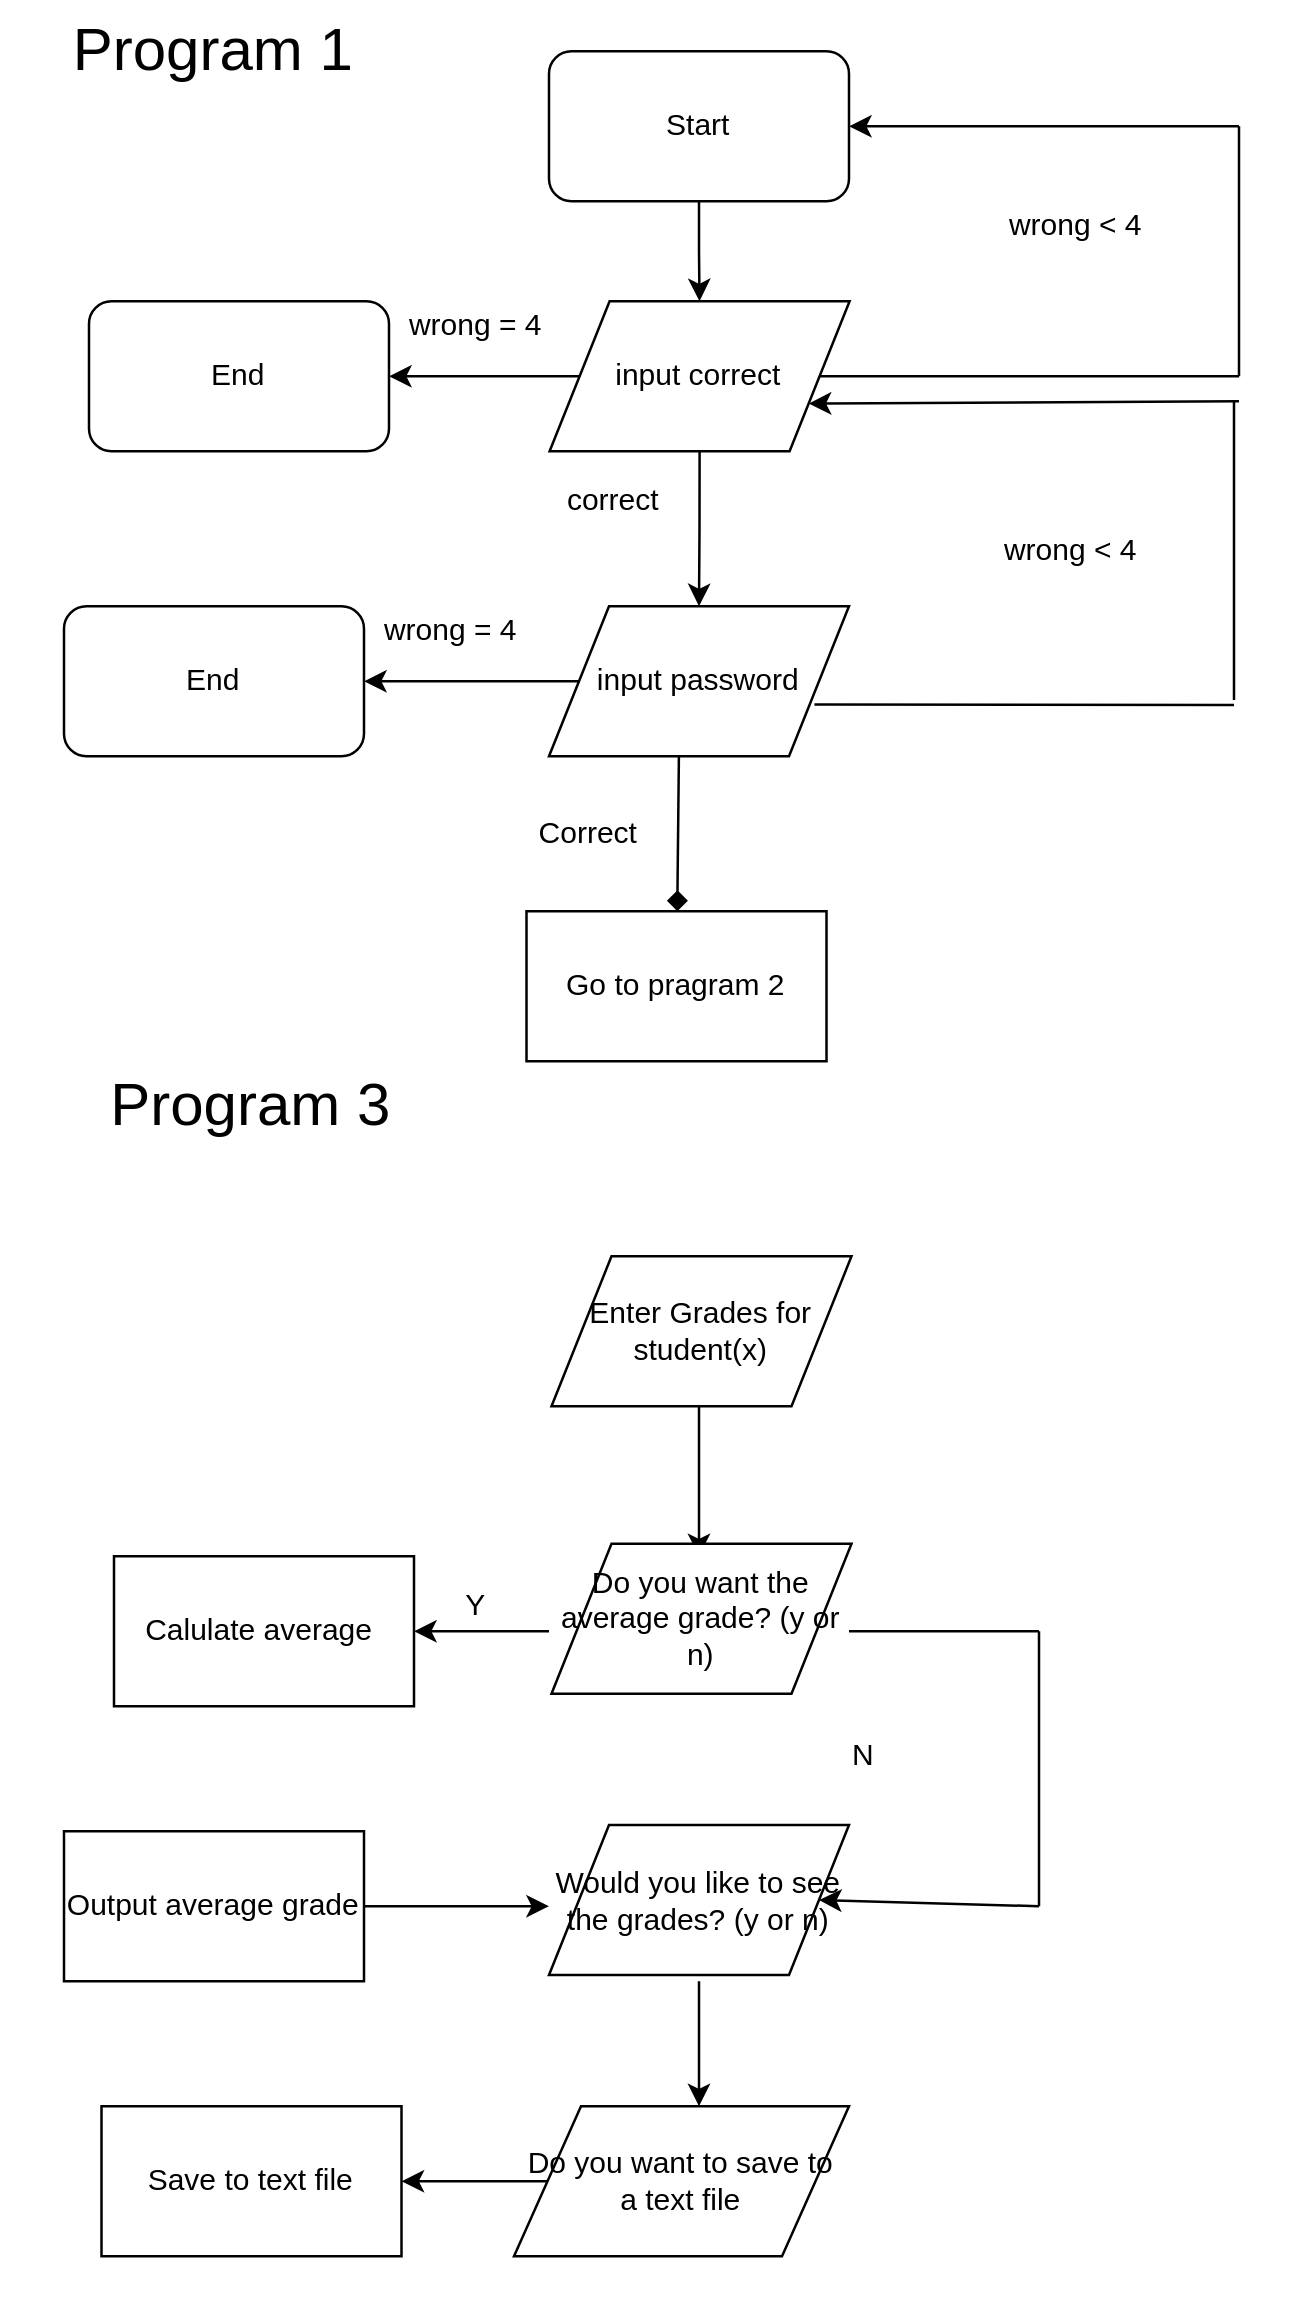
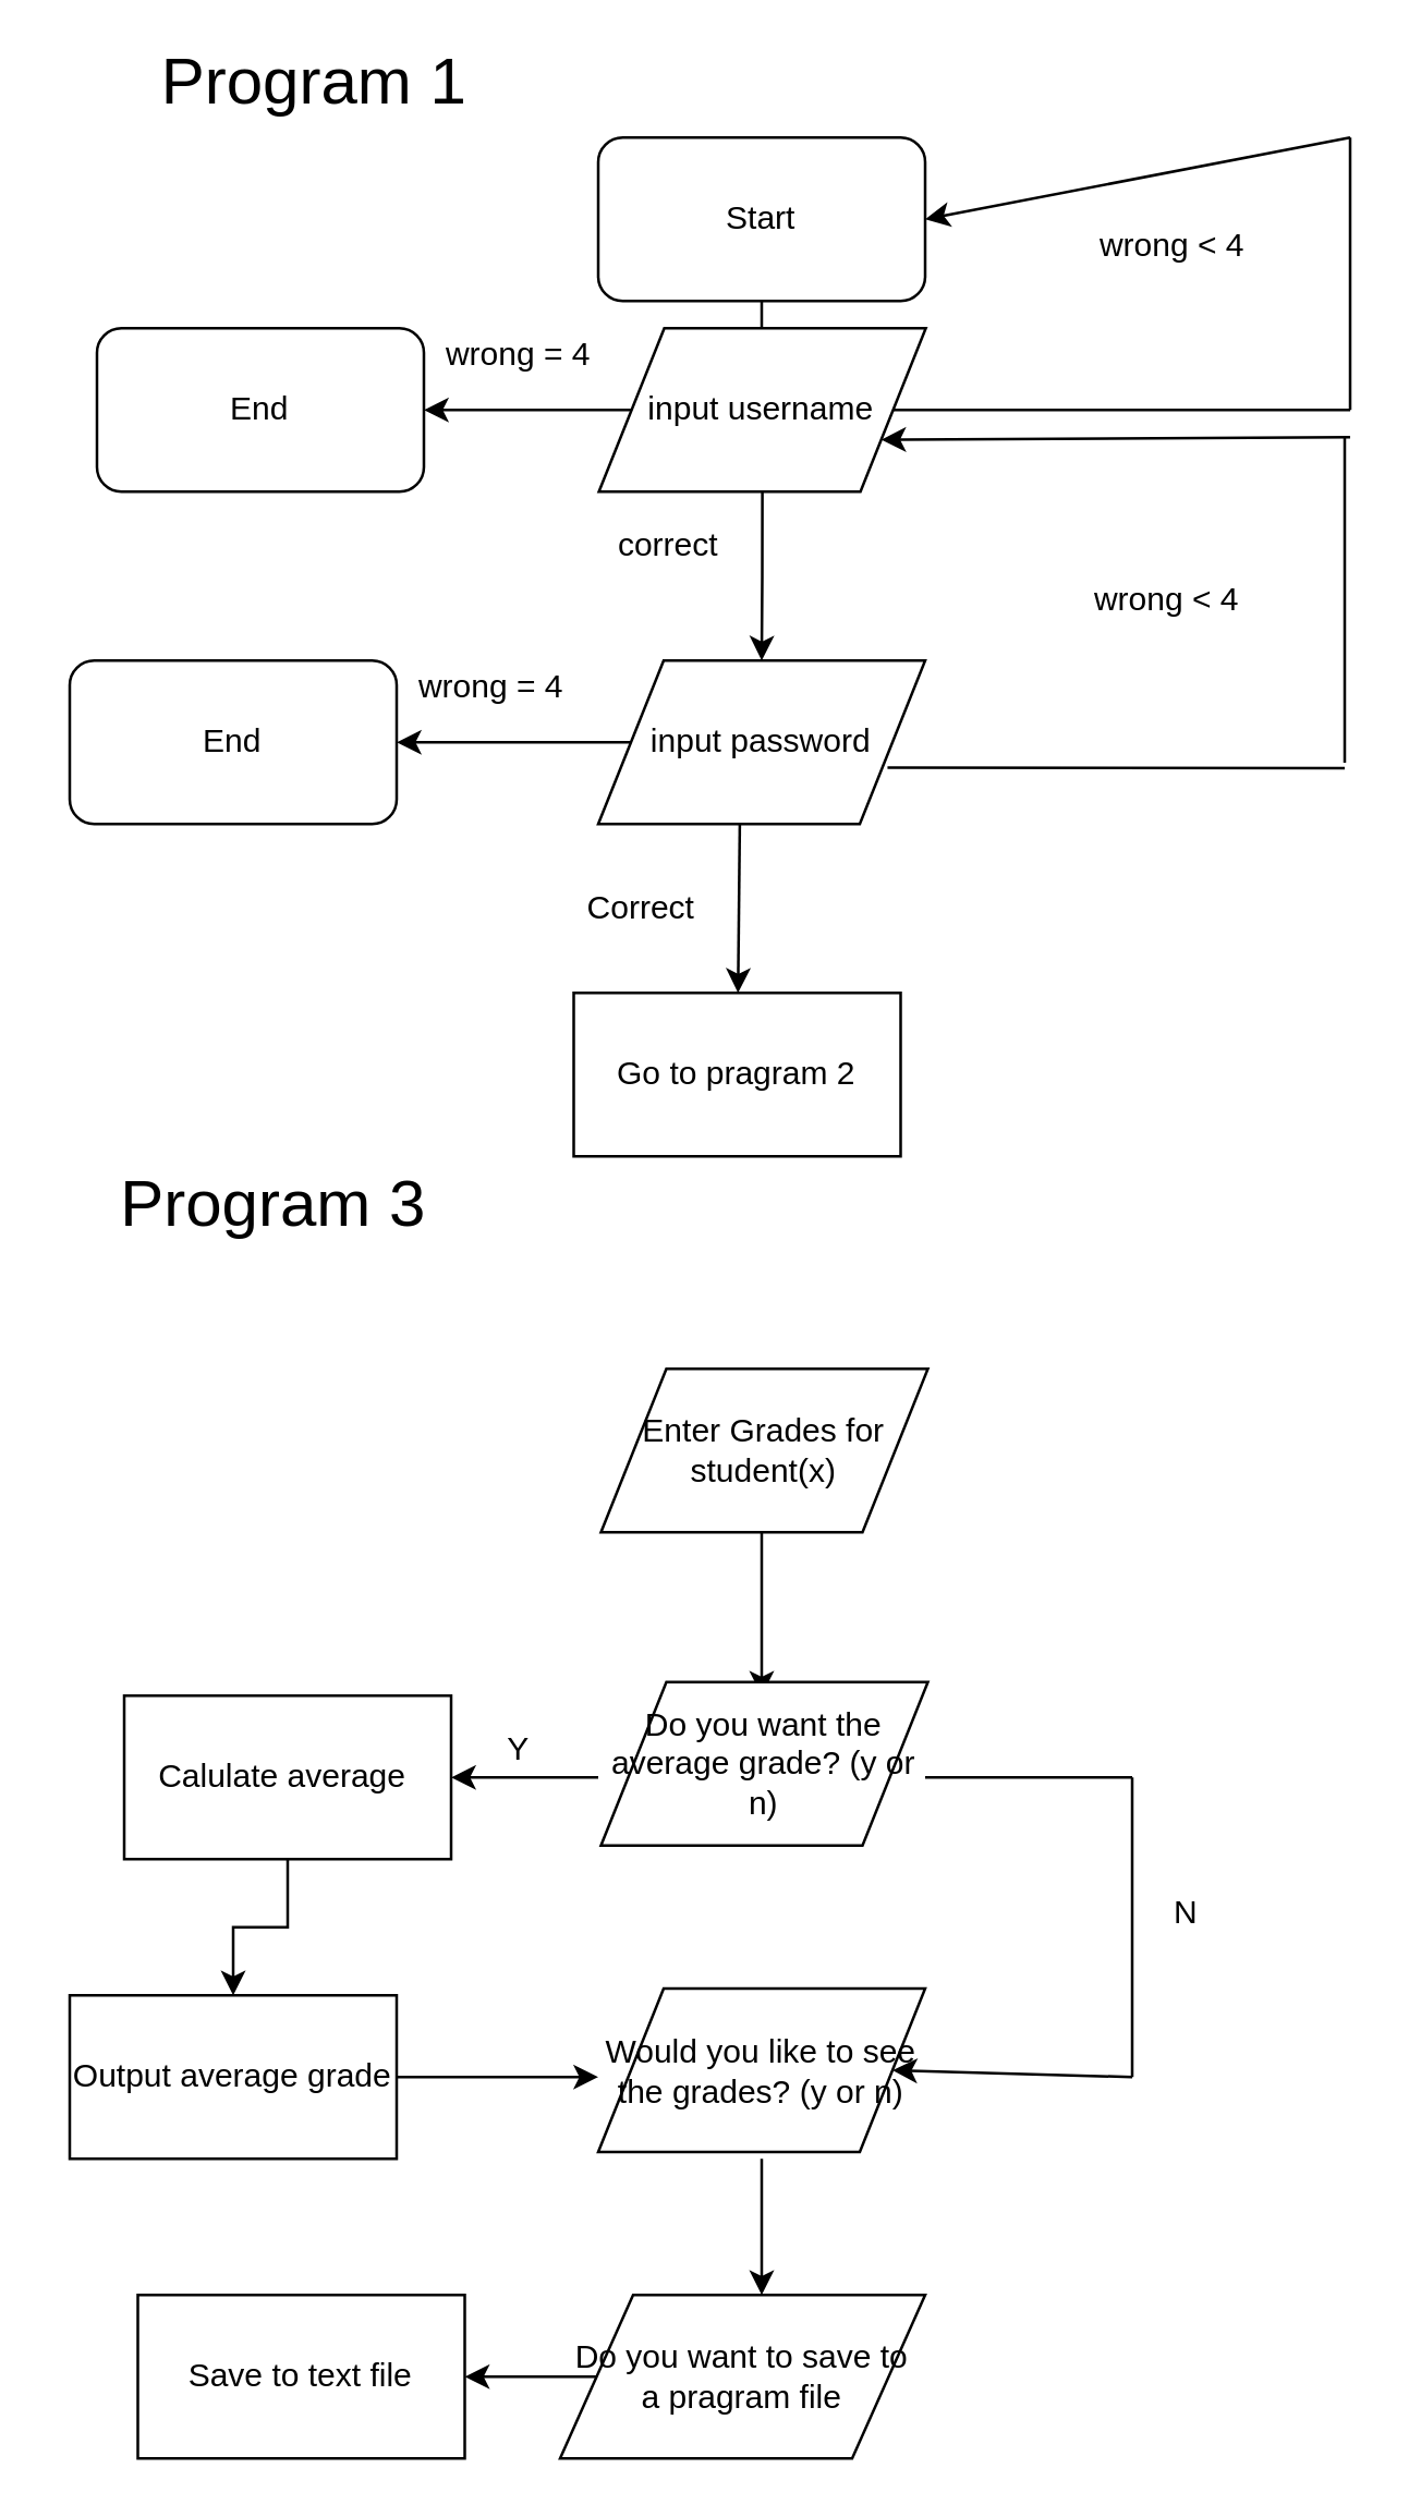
  <mxCell id="0" />
  <mxCell id="1" parent="0" />
  <mxCell id="2" style="edgeStyle=orthogonalEdgeStyle;rounded=0;orthogonalLoop=1;jettySize=auto;html=1;exitX=0.5;exitY=1;exitDx=0;exitDy=0;" parent="1" source="3" target="5" edge="1"><mxGeometry relative="1" as="geometry"><mxPoint x="279.235" y="150" as="targetPoint" /></mxGeometry></mxCell>
- <mxCell id="3" value="Start&lt;br&gt;" style="rounded=1;whiteSpace=wrap;html=1;" parent="1" vertex="1"><mxGeometry x="219" y="20" width="120" height="60" as="geometry" /></mxCell>
+ <mxCell id="3" value="Start&lt;br&gt;" style="rounded=1;whiteSpace=wrap;html=1;" parent="1" vertex="1"><mxGeometry x="219" y="50" width="120" height="60" as="geometry" /></mxCell>
  <mxCell id="4" style="edgeStyle=orthogonalEdgeStyle;rounded=0;orthogonalLoop=1;jettySize=auto;html=1;exitX=0.5;exitY=1;exitDx=0;exitDy=0;entryX=0.5;entryY=0;entryDx=0;entryDy=0;" parent="1" source="5" target="15" edge="1"><mxGeometry relative="1" as="geometry" /></mxCell>
- <mxCell id="5" value="input correct" style="shape=parallelogram;perimeter=parallelogramPerimeter;whiteSpace=wrap;html=1;" parent="1" vertex="1"><mxGeometry x="219.235" y="120" width="120" height="60" as="geometry" /></mxCell>
+ <mxCell id="5" value="input username" style="shape=parallelogram;perimeter=parallelogramPerimeter;whiteSpace=wrap;html=1;" parent="1" vertex="1"><mxGeometry x="219.235" y="120" width="120" height="60" as="geometry" /></mxCell>
  <mxCell id="6" value="" style="endArrow=none;html=1;exitX=1;exitY=0.5;exitDx=0;exitDy=0;" parent="1" source="5" edge="1"><mxGeometry width="50" height="50" relative="1" as="geometry"><mxPoint x="215" y="250" as="sourcePoint" /><mxPoint x="495" y="150" as="targetPoint" /></mxGeometry></mxCell>
  <mxCell id="7" value="" style="endArrow=none;html=1;" parent="1" edge="1"><mxGeometry width="50" height="50" relative="1" as="geometry"><mxPoint x="495" y="150" as="sourcePoint" /><mxPoint x="495" y="50" as="targetPoint" /></mxGeometry></mxCell>
  <mxCell id="8" value="" style="endArrow=classic;html=1;entryX=1;entryY=0.5;entryDx=0;entryDy=0;" parent="1" target="3" edge="1"><mxGeometry width="50" height="50" relative="1" as="geometry"><mxPoint x="495" y="50" as="sourcePoint" /><mxPoint x="265" y="200" as="targetPoint" /></mxGeometry></mxCell>
  <mxCell id="9" value="wrong &amp;lt; 4" style="text;html=1;strokeColor=none;fillColor=none;align=center;verticalAlign=middle;whiteSpace=wrap;rounded=0;" parent="1" vertex="1"><mxGeometry x="395" y="80" width="70" height="20" as="geometry" /></mxCell>
  <mxCell id="10" value="" style="endArrow=classic;html=1;exitX=0;exitY=0.5;exitDx=0;exitDy=0;" parent="1" source="5" target="11" edge="1"><mxGeometry width="50" height="50" relative="1" as="geometry"><mxPoint x="215" y="250" as="sourcePoint" /><mxPoint x="95" y="150" as="targetPoint" /></mxGeometry></mxCell>
  <mxCell id="11" value="End" style="rounded=1;whiteSpace=wrap;html=1;" parent="1" vertex="1"><mxGeometry x="35" y="120" width="120" height="60" as="geometry" /></mxCell>
  <mxCell id="12" value="wrong = 4" style="text;html=1;strokeColor=none;fillColor=none;align=center;verticalAlign=middle;whiteSpace=wrap;rounded=0;" parent="1" vertex="1"><mxGeometry x="155" y="120" width="70" height="20" as="geometry" /></mxCell>
  <mxCell id="13" value="correct" style="text;html=1;strokeColor=none;fillColor=none;align=center;verticalAlign=middle;whiteSpace=wrap;rounded=0;" parent="1" vertex="1"><mxGeometry x="224.941" y="190" width="40" height="20" as="geometry" /></mxCell>
  <mxCell id="14" style="edgeStyle=orthogonalEdgeStyle;rounded=0;orthogonalLoop=1;jettySize=auto;html=1;exitX=0;exitY=0.5;exitDx=0;exitDy=0;entryX=1;entryY=0.5;entryDx=0;entryDy=0;" parent="1" source="15" target="20" edge="1"><mxGeometry relative="1" as="geometry" /></mxCell>
  <mxCell id="15" value="input password" style="shape=parallelogram;perimeter=parallelogramPerimeter;whiteSpace=wrap;html=1;" parent="1" vertex="1"><mxGeometry x="219" y="242" width="120" height="60" as="geometry" /></mxCell>
  <mxCell id="16" value="" style="endArrow=none;html=1;exitX=1;exitY=0.5;exitDx=0;exitDy=0;" parent="1" edge="1"><mxGeometry width="50" height="50" relative="1" as="geometry"><mxPoint x="325.176" y="281.324" as="sourcePoint" /><mxPoint x="493" y="281.5" as="targetPoint" /></mxGeometry></mxCell>
  <mxCell id="17" value="" style="endArrow=none;html=1;" parent="1" edge="1"><mxGeometry width="50" height="50" relative="1" as="geometry"><mxPoint x="493" y="279.5" as="sourcePoint" /><mxPoint x="493" y="159.5" as="targetPoint" /></mxGeometry></mxCell>
  <mxCell id="18" value="" style="endArrow=classic;html=1;entryX=1;entryY=0.75;entryDx=0;entryDy=0;" parent="1" target="5" edge="1"><mxGeometry width="50" height="50" relative="1" as="geometry"><mxPoint x="495" y="160" as="sourcePoint" /><mxPoint x="338.941" y="159.824" as="targetPoint" /></mxGeometry></mxCell>
  <mxCell id="19" value="wrong &amp;lt; 4" style="text;html=1;strokeColor=none;fillColor=none;align=center;verticalAlign=middle;whiteSpace=wrap;rounded=0;" parent="1" vertex="1"><mxGeometry x="393" y="209.5" width="70" height="20" as="geometry" /></mxCell>
  <mxCell id="20" value="End" style="rounded=1;whiteSpace=wrap;html=1;" parent="1" vertex="1"><mxGeometry x="25" y="242" width="120" height="60" as="geometry" /></mxCell>
  <mxCell id="21" value="wrong = 4" style="text;html=1;strokeColor=none;fillColor=none;align=center;verticalAlign=middle;whiteSpace=wrap;rounded=0;" parent="1" vertex="1"><mxGeometry x="145" y="242" width="70" height="20" as="geometry" /></mxCell>
  <mxCell id="22" style="edgeStyle=orthogonalEdgeStyle;rounded=0;orthogonalLoop=1;jettySize=auto;html=1;exitX=0.5;exitY=1;exitDx=0;exitDy=0;entryX=0.5;entryY=0;entryDx=0;entryDy=0;" edge="1" parent="1"><mxGeometry relative="1" as="geometry"><mxPoint x="279" y="562" as="sourcePoint" /><mxPoint x="279" y="622" as="targetPoint" /></mxGeometry></mxCell>
+ <mxCell id="23" style="edgeStyle=orthogonalEdgeStyle;rounded=0;orthogonalLoop=1;jettySize=auto;html=1;exitX=0.5;exitY=1;exitDx=0;exitDy=0;entryX=0.5;entryY=0;entryDx=0;entryDy=0;" edge="1" parent="1" source="24" target="26"><mxGeometry relative="1" as="geometry" /></mxCell>
  <mxCell id="24" value="Calulate average&amp;nbsp;" style="rounded=0;whiteSpace=wrap;html=1;" vertex="1" parent="1"><mxGeometry x="45" y="622" width="120" height="60" as="geometry" /></mxCell>
  <mxCell id="25" style="edgeStyle=orthogonalEdgeStyle;rounded=0;orthogonalLoop=1;jettySize=auto;html=1;exitX=1;exitY=0.5;exitDx=0;exitDy=0;entryX=0;entryY=0.5;entryDx=0;entryDy=0;" edge="1" parent="1" source="26"><mxGeometry relative="1" as="geometry"><mxPoint x="219" y="762" as="targetPoint" /></mxGeometry></mxCell>
  <mxCell id="26" value="Output average grade&lt;br&gt;" style="rounded=0;whiteSpace=wrap;html=1;" vertex="1" parent="1"><mxGeometry x="25" y="732" width="120" height="60" as="geometry" /></mxCell>
  <mxCell id="27" style="edgeStyle=orthogonalEdgeStyle;rounded=0;orthogonalLoop=1;jettySize=auto;html=1;exitX=0.5;exitY=1;exitDx=0;exitDy=0;entryX=0.5;entryY=0;entryDx=0;entryDy=0;" edge="1" parent="1"><mxGeometry relative="1" as="geometry"><mxPoint x="279" y="792" as="sourcePoint" /><mxPoint x="279" y="842" as="targetPoint" /></mxGeometry></mxCell>
  <mxCell id="28" value="" style="endArrow=classic;html=1;exitX=0;exitY=0.5;exitDx=0;exitDy=0;entryX=1;entryY=0.5;entryDx=0;entryDy=0;" edge="1" parent="1" target="24"><mxGeometry width="50" height="50" relative="1" as="geometry"><mxPoint x="219" y="652" as="sourcePoint" /><mxPoint x="75" y="922" as="targetPoint" /></mxGeometry></mxCell>
  <mxCell id="29" value="Y" style="text;html=1;strokeColor=none;fillColor=none;align=center;verticalAlign=middle;whiteSpace=wrap;rounded=0;" vertex="1" parent="1"><mxGeometry x="170" y="632" width="40" height="20" as="geometry" /></mxCell>
  <mxCell id="30" value="" style="endArrow=none;html=1;exitX=1;exitY=0.5;exitDx=0;exitDy=0;" edge="1" parent="1"><mxGeometry width="50" height="50" relative="1" as="geometry"><mxPoint x="339" y="652" as="sourcePoint" /><mxPoint x="415" y="652" as="targetPoint" /></mxGeometry></mxCell>
  <mxCell id="31" value="" style="endArrow=none;html=1;" edge="1" parent="1"><mxGeometry width="50" height="50" relative="1" as="geometry"><mxPoint x="415" y="652" as="sourcePoint" /><mxPoint x="415" y="762" as="targetPoint" /></mxGeometry></mxCell>
  <mxCell id="32" value="" style="endArrow=classic;html=1;entryX=1;entryY=0.5;entryDx=0;entryDy=0;" edge="1" parent="1" target="37"><mxGeometry width="50" height="50" relative="1" as="geometry"><mxPoint x="415" y="762" as="sourcePoint" /><mxPoint x="339" y="762" as="targetPoint" /></mxGeometry></mxCell>
- <mxCell id="33" value="N" style="text;html=1;strokeColor=none;fillColor=none;align=center;verticalAlign=middle;whiteSpace=wrap;rounded=0;" vertex="1" parent="1"><mxGeometry x="325" y="692" width="40" height="20" as="geometry" /></mxCell>
- <mxCell id="34" value="Save to text file" style="rounded=0;whiteSpace=wrap;html=1;" vertex="1" parent="1"><mxGeometry x="40" y="842" width="120" height="60" as="geometry" /></mxCell>
+ <mxCell id="33" value="N" style="text;html=1;strokeColor=none;fillColor=none;align=center;verticalAlign=middle;whiteSpace=wrap;rounded=0;" vertex="1" parent="1"><mxGeometry x="415" y="692" width="40" height="20" as="geometry" /></mxCell>
+ <mxCell id="34" value="Save to text file" style="rounded=0;whiteSpace=wrap;html=1;" vertex="1" parent="1"><mxGeometry x="50" y="842" width="120" height="60" as="geometry" /></mxCell>
  <mxCell id="35" value="Enter Grades for student(x)" style="shape=parallelogram;perimeter=parallelogramPerimeter;whiteSpace=wrap;html=1;" vertex="1" parent="1"><mxGeometry x="220" y="502" width="120" height="60" as="geometry" /></mxCell>
  <mxCell id="36" value="Do you want the average grade? (y or n)" style="shape=parallelogram;perimeter=parallelogramPerimeter;whiteSpace=wrap;html=1;" vertex="1" parent="1"><mxGeometry x="220" y="617" width="120" height="60" as="geometry" /></mxCell>
  <mxCell id="37" value="Would you like to see the grades? (y or n)" style="shape=parallelogram;perimeter=parallelogramPerimeter;whiteSpace=wrap;html=1;" vertex="1" parent="1"><mxGeometry x="219" y="729.5" width="120" height="60" as="geometry" /></mxCell>
  <mxCell id="38" style="edgeStyle=orthogonalEdgeStyle;rounded=0;orthogonalLoop=1;jettySize=auto;html=1;exitX=0;exitY=0.5;exitDx=0;exitDy=0;entryX=1;entryY=0.5;entryDx=0;entryDy=0;" edge="1" parent="1" source="39" target="34"><mxGeometry relative="1" as="geometry" /></mxCell>
- <mxCell id="39" value="Do you want to save to a text file" style="shape=parallelogram;perimeter=parallelogramPerimeter;whiteSpace=wrap;html=1;" vertex="1" parent="1"><mxGeometry x="205" y="842" width="134" height="60" as="geometry" /></mxCell>
- <mxCell id="40" value="&lt;font style=&quot;font-size: 24px&quot;&gt;Program 1&lt;/font&gt;" style="text;html=1;strokeColor=none;fillColor=none;align=center;verticalAlign=middle;whiteSpace=wrap;rounded=0;" vertex="1" parent="1"><mxGeometry x="5" y="10" width="160" height="20" as="geometry" /></mxCell>
+ <mxCell id="39" value="Do you want to save to a pragram file" style="shape=parallelogram;perimeter=parallelogramPerimeter;whiteSpace=wrap;html=1;" vertex="1" parent="1"><mxGeometry x="205" y="842" width="134" height="60" as="geometry" /></mxCell>
+ <mxCell id="40" value="&lt;font style=&quot;font-size: 24px&quot;&gt;Program 1&lt;/font&gt;" style="text;html=1;strokeColor=none;fillColor=none;align=center;verticalAlign=middle;whiteSpace=wrap;rounded=0;" vertex="1" parent="1"><mxGeometry x="35" y="20" width="160" height="20" as="geometry" /></mxCell>
  <mxCell id="41" value="&lt;font style=&quot;font-size: 24px&quot;&gt;Program 3&lt;/font&gt;" style="text;html=1;strokeColor=none;fillColor=none;align=center;verticalAlign=middle;whiteSpace=wrap;rounded=0;" vertex="1" parent="1"><mxGeometry x="20" y="432" width="160" height="20" as="geometry" /></mxCell>
- <mxCell id="42" value="" style="endArrow=diamond;html=1;exitX=0.433;exitY=1;exitDx=0;exitDy=0;exitPerimeter=0;" edge="1" parent="1" source="15" target="43"><mxGeometry width="50" height="50" relative="1" as="geometry"><mxPoint x="605" y="380" as="sourcePoint" /><mxPoint x="271" y="350" as="targetPoint" /></mxGeometry></mxCell>
+ <mxCell id="42" value="" style="endArrow=classic;html=1;exitX=0.433;exitY=1;exitDx=0;exitDy=0;exitPerimeter=0;" edge="1" parent="1" source="15" target="43"><mxGeometry width="50" height="50" relative="1" as="geometry"><mxPoint x="605" y="380" as="sourcePoint" /><mxPoint x="271" y="350" as="targetPoint" /></mxGeometry></mxCell>
  <mxCell id="43" value="Go to pragram 2" style="rounded=0;whiteSpace=wrap;html=1;" vertex="1" parent="1"><mxGeometry x="210" y="364" width="120" height="60" as="geometry" /></mxCell>
  <mxCell id="44" value="Correct" style="text;html=1;strokeColor=none;fillColor=none;align=center;verticalAlign=middle;whiteSpace=wrap;rounded=0;" vertex="1" parent="1"><mxGeometry x="215" y="323" width="40" height="20" as="geometry" /></mxCell>
